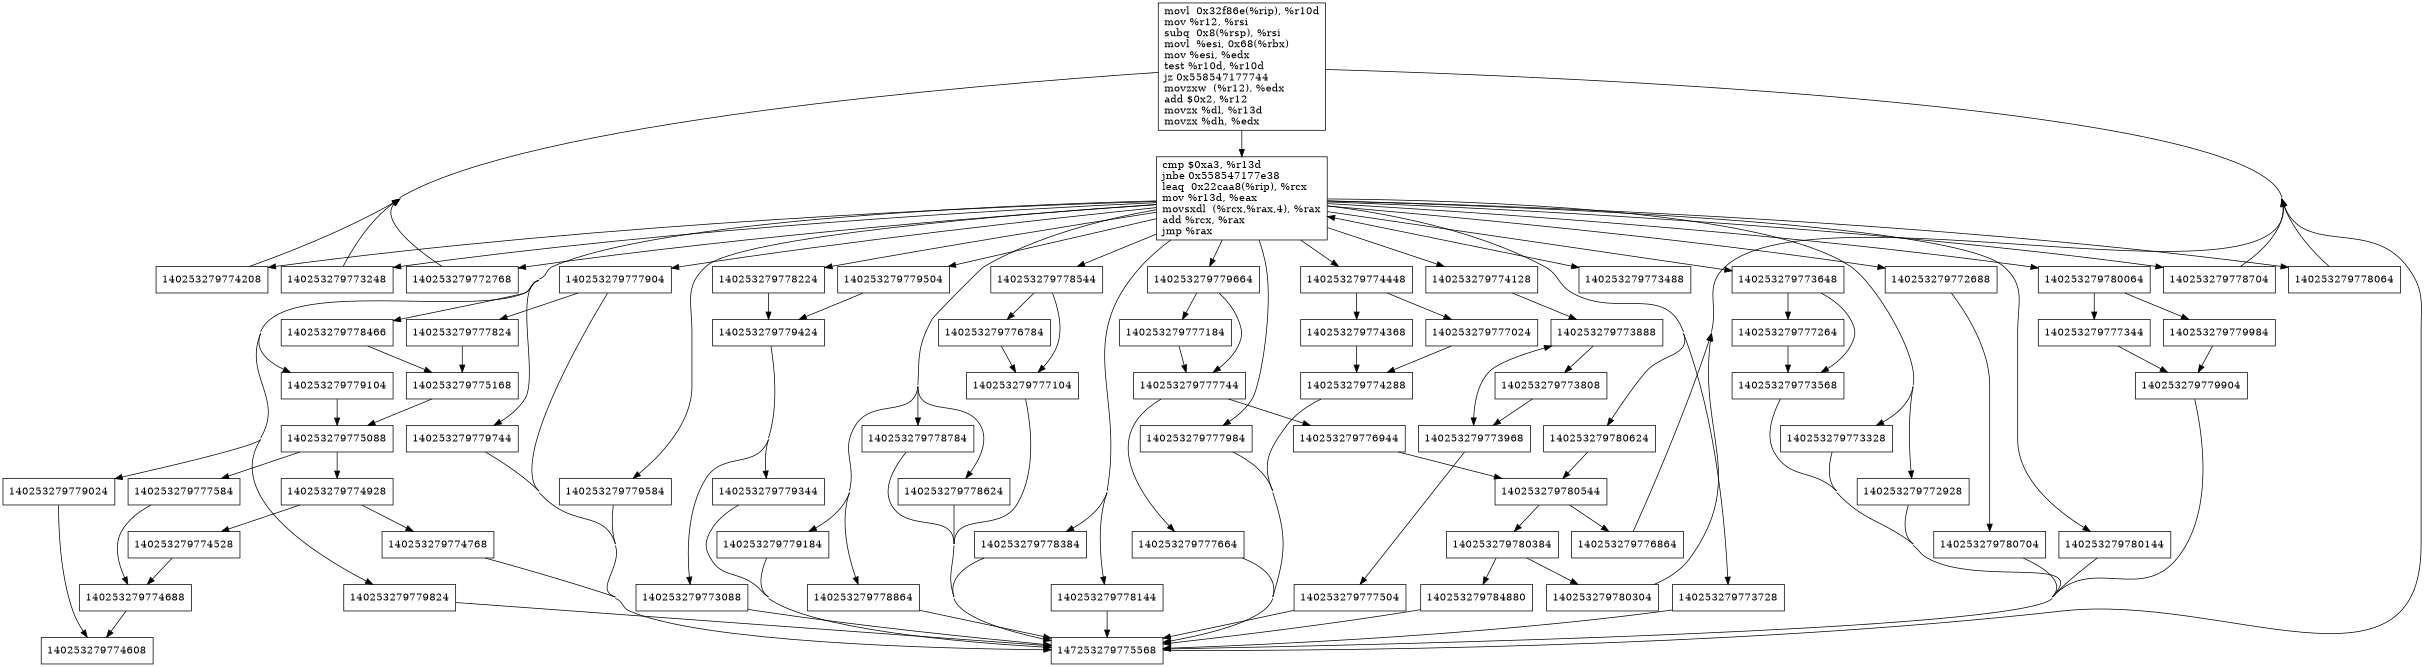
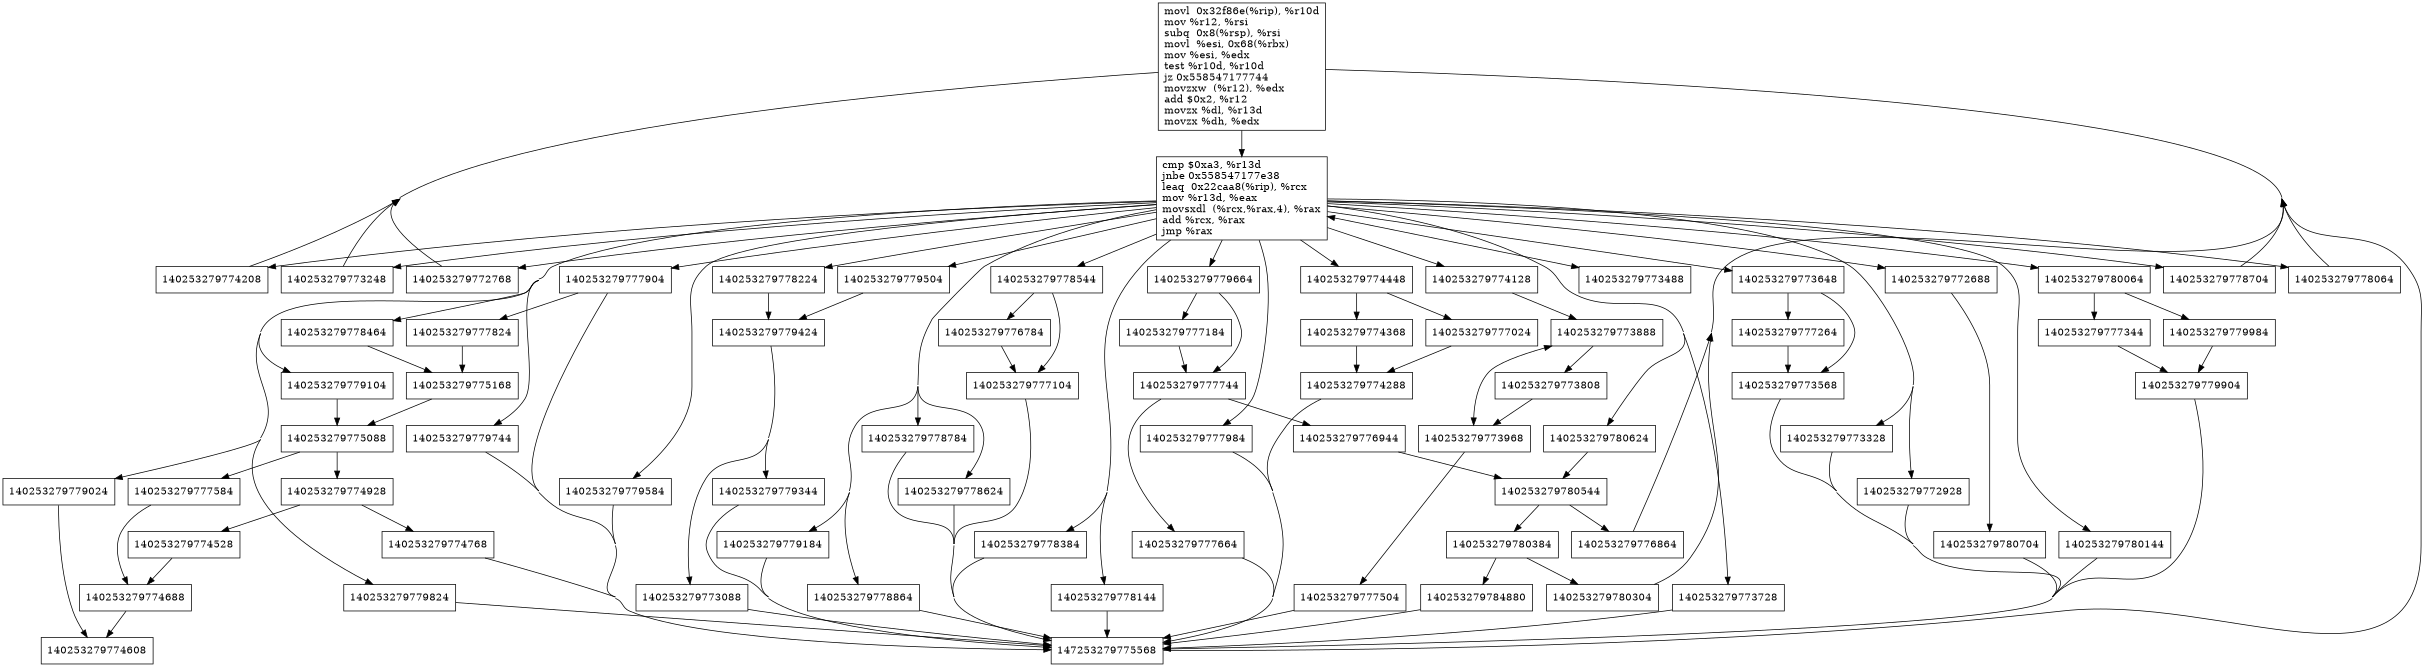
  digraph {
    concentrate=true
    node [shape=box]
    n1 [label="movl  0x32f86e(%rip), %r10d\lmov %r12, %rsi\lsubq  0x8(%rsp), %rsi\lmovl  %esi, 0x68(%rbx)\lmov %esi, %edx\ltest %r10d, %r10d\ljz 0x558547177744\lmovzxw  (%r12), %edx\ladd $0x2, %r12\lmovzx %dl, %r13d\lmovzx %dh, %edx\l"]
    n2 [label="cmp $0xa3, %r13d\ljnbe 0x558547177e38\lleaq  0x22caa8(%rip), %rcx\lmov %r13d, %eax\lmovsxdl  (%rcx,%rax,4), %rax\ladd %rcx, %rax\ljmp %rax\l"]
    140253279774448
    140253279774208
    140253279774128
    140253279773728
    140253279773648
    140253279773488
    140253279773328
    140253279773248
    140253279772928
    140253279772768
    140253279772688
    140253279780624
    140253279780144
    140253279780064
    140253279779824
    140253279779744
    140253279779664
    140253279779584
    140253279779504
    140253279779184
    140253279779104
    140253279779024
    140253279778864
    140253279778784
    140253279778704
    140253279778624
    140253279778544
-   140253279778464 [label=140253279778466]
+   140253279778464
    140253279778384
    140253279778224
    140253279778144
    140253279778064
    140253279777984
    140253279777904
    140253279774368
    140253279777024
    140253279773888
    n40 [label=147253279775568]
    140253279773568
    140253279777264
    140253279780704
    140253279780544
    140253279779984
    140253279777344
    140253279777744
    140253279777184
    140253279779424
    140253279775088
    140253279774608
    140253279777104
    140253279776784
    140253279775168
    140253279777824
    140253279774288
    140253279773968
    140253279773808
    140253279780384
    140253279776864
    140253279779904
    140253279777664
    140253279776944
    140253279773088
    140253279779344
    140253279774928
    140253279777584
    140253279777504
    140253279780304
    140253279784880
    140253279774768
    140253279774528
    140253279774688
    n1 -> n2
    n2 -> 140253279774448
    n2 -> 140253279774208
    n2 -> 140253279774128
    n2 -> 140253279773728
    n2 -> 140253279773648
    n2 -> 140253279773488
    n2 -> 140253279773328
    n2 -> 140253279773248
    n2 -> 140253279772928
    n2 -> 140253279772768
    n2 -> 140253279772688
    n2 -> 140253279780624
    n2 -> 140253279780144
    n2 -> 140253279780064
    n2 -> 140253279779824
    n2 -> 140253279779744
    n2 -> 140253279779664
    n2 -> 140253279779584
    n2 -> 140253279779504
    n2 -> 140253279779184
    n2 -> 140253279779104
    n2 -> 140253279779024
    n2 -> 140253279778864
    n2 -> 140253279778784
    n2 -> 140253279778704
    n2 -> 140253279778624
    n2 -> 140253279778544
    n2 -> 140253279778464
    n2 -> 140253279778384
    n2 -> 140253279778224
    n2 -> 140253279778144
    n2 -> 140253279778064
    n2 -> 140253279777984
    n2 -> 140253279777904
    140253279774448 -> 140253279774368
    140253279774448 -> 140253279777024
    140253279774208 -> n1
    140253279774128 -> 140253279773888
    140253279773728 -> n40
    140253279773648 -> 140253279773568
    140253279773648 -> 140253279777264
    140253279773488 -> n2
    140253279773328 -> n40
    140253279773248 -> n1
    140253279772928 -> n40
    140253279772768 -> n1
    140253279772688 -> 140253279780704
    140253279780624 -> 140253279780544
    140253279780144 -> n40
    140253279780064 -> 140253279779984
    140253279780064 -> 140253279777344
    140253279779824 -> n40
    140253279779744 -> n40
    140253279779664 -> 140253279777744
    140253279779664 -> 140253279777184
    140253279779584 -> n40
    140253279779504 -> 140253279779424
    140253279779184 -> n40
    140253279779104 -> 140253279775088
    140253279779024 -> 140253279774608
    140253279778864 -> n40
    140253279778784 -> n40
    140253279778704 -> n1
    140253279778624 -> n40
    140253279778544 -> 140253279777104
    140253279778544 -> 140253279776784
    140253279778464 -> 140253279775168
    140253279778384 -> n40
    140253279778224 -> 140253279779424
    140253279778144 -> n40
    140253279778064 -> n1
    140253279777984 -> n40
    140253279777904 -> n40
    140253279777904 -> 140253279777824
    140253279774368 -> 140253279774288
    140253279777024 -> 140253279774288
    140253279773888 -> 140253279773968
    140253279773888 -> 140253279773808
    n40 -> n1
    140253279773568 -> n40
    140253279777264 -> 140253279773568
    140253279780704 -> n40
    140253279780544 -> 140253279780384
    140253279780544 -> 140253279776864
    140253279779984 -> 140253279779904
    140253279777344 -> 140253279779904
    140253279777744 -> 140253279777664
    140253279777744 -> 140253279776944
    140253279777184 -> 140253279777744
    140253279779424 -> 140253279773088
    140253279779424 -> 140253279779344
    140253279775088 -> 140253279774928
    140253279775088 -> 140253279777584
    140253279777104 -> n40
    140253279776784 -> 140253279777104
    140253279775168 -> 140253279775088
    140253279777824 -> 140253279775168
    140253279774288 -> n40
    140253279773968 -> 140253279773888
    140253279773968 -> 140253279777504
    140253279773808 -> 140253279773968
    140253279780384 -> 140253279780304
    140253279780384 -> 140253279784880
    140253279776864 -> n1
    140253279779904 -> n40
    140253279777664 -> n40
    140253279776944 -> 140253279780544
    140253279773088 -> n40
    140253279779344 -> n40
    140253279774928 -> 140253279774768
    140253279774928 -> 140253279774528
    140253279777584 -> 140253279774688
    140253279777504 -> n40
    140253279780304 -> n1
    140253279784880 -> n40
    140253279774768 -> n40
    140253279774528 -> 140253279774688
    140253279774688 -> 140253279774608
  }
